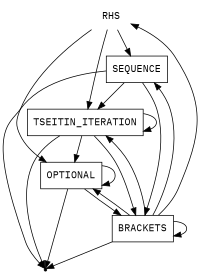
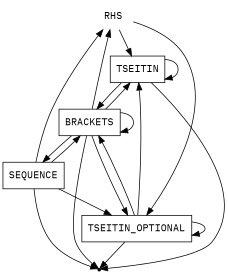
  digraph {
    fontname="IBM Plex Mono"
    node [fontname="IBM Plex Mono" shape=box]
    edge [fontname="IBM Plex Mono"]
    n1 [label=RHS shape=plaintext]
    n2 [label=SEQUENCE]
-   n3 [label=OPTIONAL]
-   n4 [label=TSEITIN_ITERATION]
+   n3 [label=TSEITIN]
+   n4 [label=TSEITIN_OPTIONAL]
    n5 [label=BRACKETS]
    end [shape=point]
-   n1 -> n2
+   n2 -> n1
    n1 -> n3
    n1 -> n4
    n2 -> n4
    n2 -> n5
    n2 -> end
    n3 -> n3
    n3 -> n5
    n3 -> end
    n4 -> n3
    n4 -> n4
    n4 -> n5
    n4 -> end
    n5 -> n1
    n5 -> n2
    n5 -> n3
    n5 -> n4
    n5 -> n5
    n5 -> end
  }
